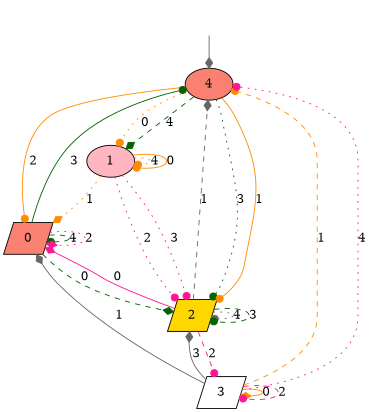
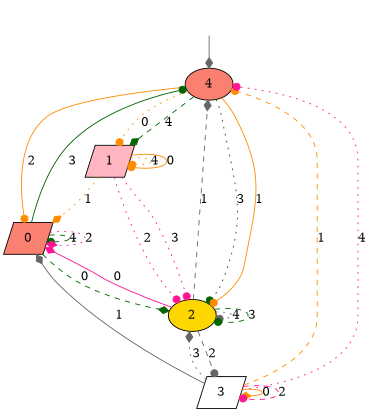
  digraph {
    node [style=filled fillcolor=salmon shape=parallelogram]
    edge [arrowhead=dot color=darkorange style=dotted]
    fake [style=invisible fillcolor="" shape=""]
    4 [root=true shape=ellipse]
    0
-   2 [fillcolor=gold]
-   1 [fillcolor=lightpink shape=ellipse]
+   2 [fillcolor=gold shape=ellipse]
+   1 [fillcolor=lightpink]
    3 [fillcolor=white]
    fake -> 4 [arrowhead=diamond color=gray40 style=solid]
    4 -> 0 [label=2 style=solid]
    4 -> 2 [color=darkgreen label=3]
    4 -> 2 [label=1 style=solid]
    4 -> 1 [arrowhead=diamond color=darkgreen label=4 style=dashed]
    4 -> 1 [label=0]
    0 -> 4 [color=darkgreen label=3 style=solid]
    0 -> 0 [color=darkgreen label=4 style=dashed]
    0 -> 0 [arrowhead=diamond color=deeppink label=2]
    0 -> 2 [arrowhead=diamond color=darkgreen label=0 style=dashed]
    2 -> 4 [arrowhead=diamond color=gray40 label=1 style=dashed]
    2 -> 0 [arrowhead=diamond color=deeppink label=0 style=solid]
    2 -> 2 [color=gray40 label=4]
    2 -> 2 [color=darkgreen label=3 style=dashed]
-   2 -> 3 [color=deeppink label=2 style=dashed]
+   2 -> 3 [color=gray40 label=2 style=dashed]
    1 -> 0 [arrowhead=diamond label=1]
    1 -> 2 [color=deeppink label=2]
    1 -> 2 [color=deeppink label=3]
    1 -> 1 [label=4]
    1 -> 1 [label=0 style=solid]
    3 -> 4 [label=1 style=dashed]
    3 -> 4 [color=deeppink label=4]
    3 -> 0 [arrowhead=diamond color=gray40 label=1 style=solid]
-   3 -> 2 [arrowhead=diamond color=gray40 label=3 style=solid]
+   3 -> 2 [arrowhead=diamond color=gray40 label=3]
    3 -> 3 [arrowhead=diamond label=0 style=solid]
    3 -> 3 [color=deeppink label=2 style=dashed]
  }
